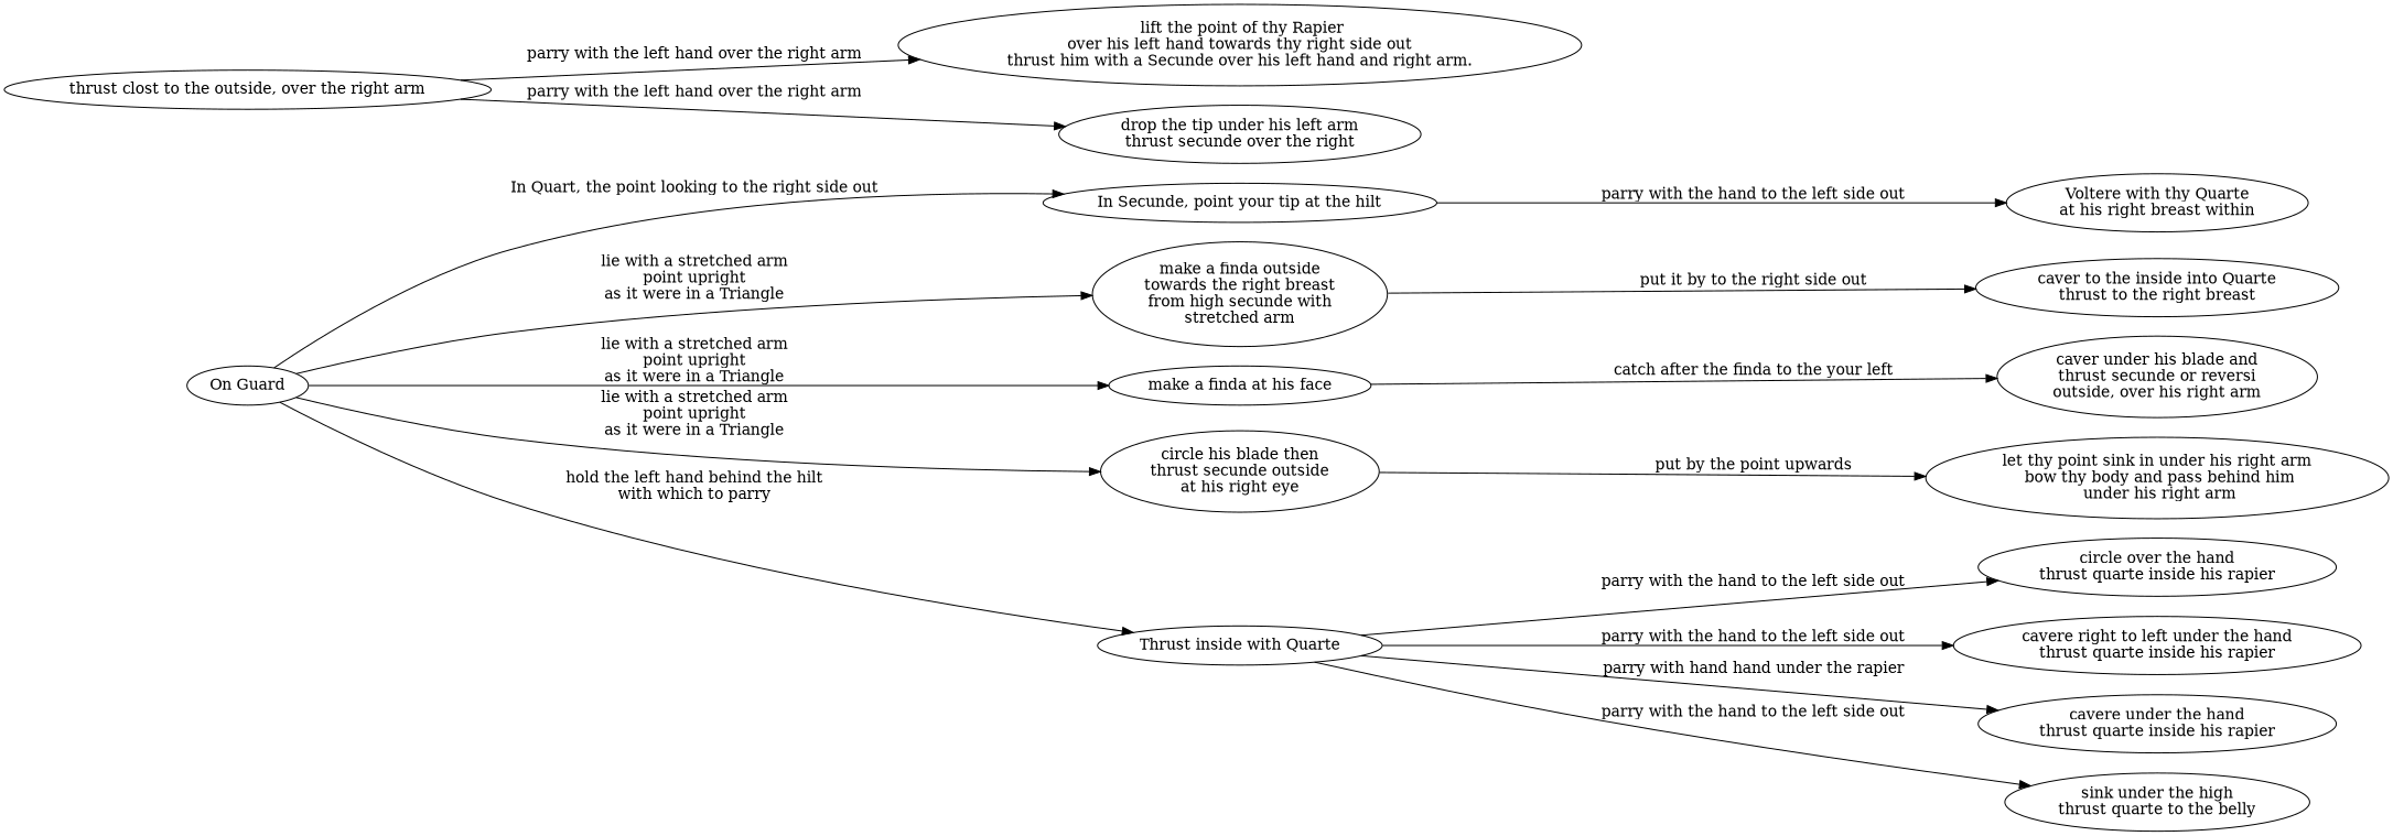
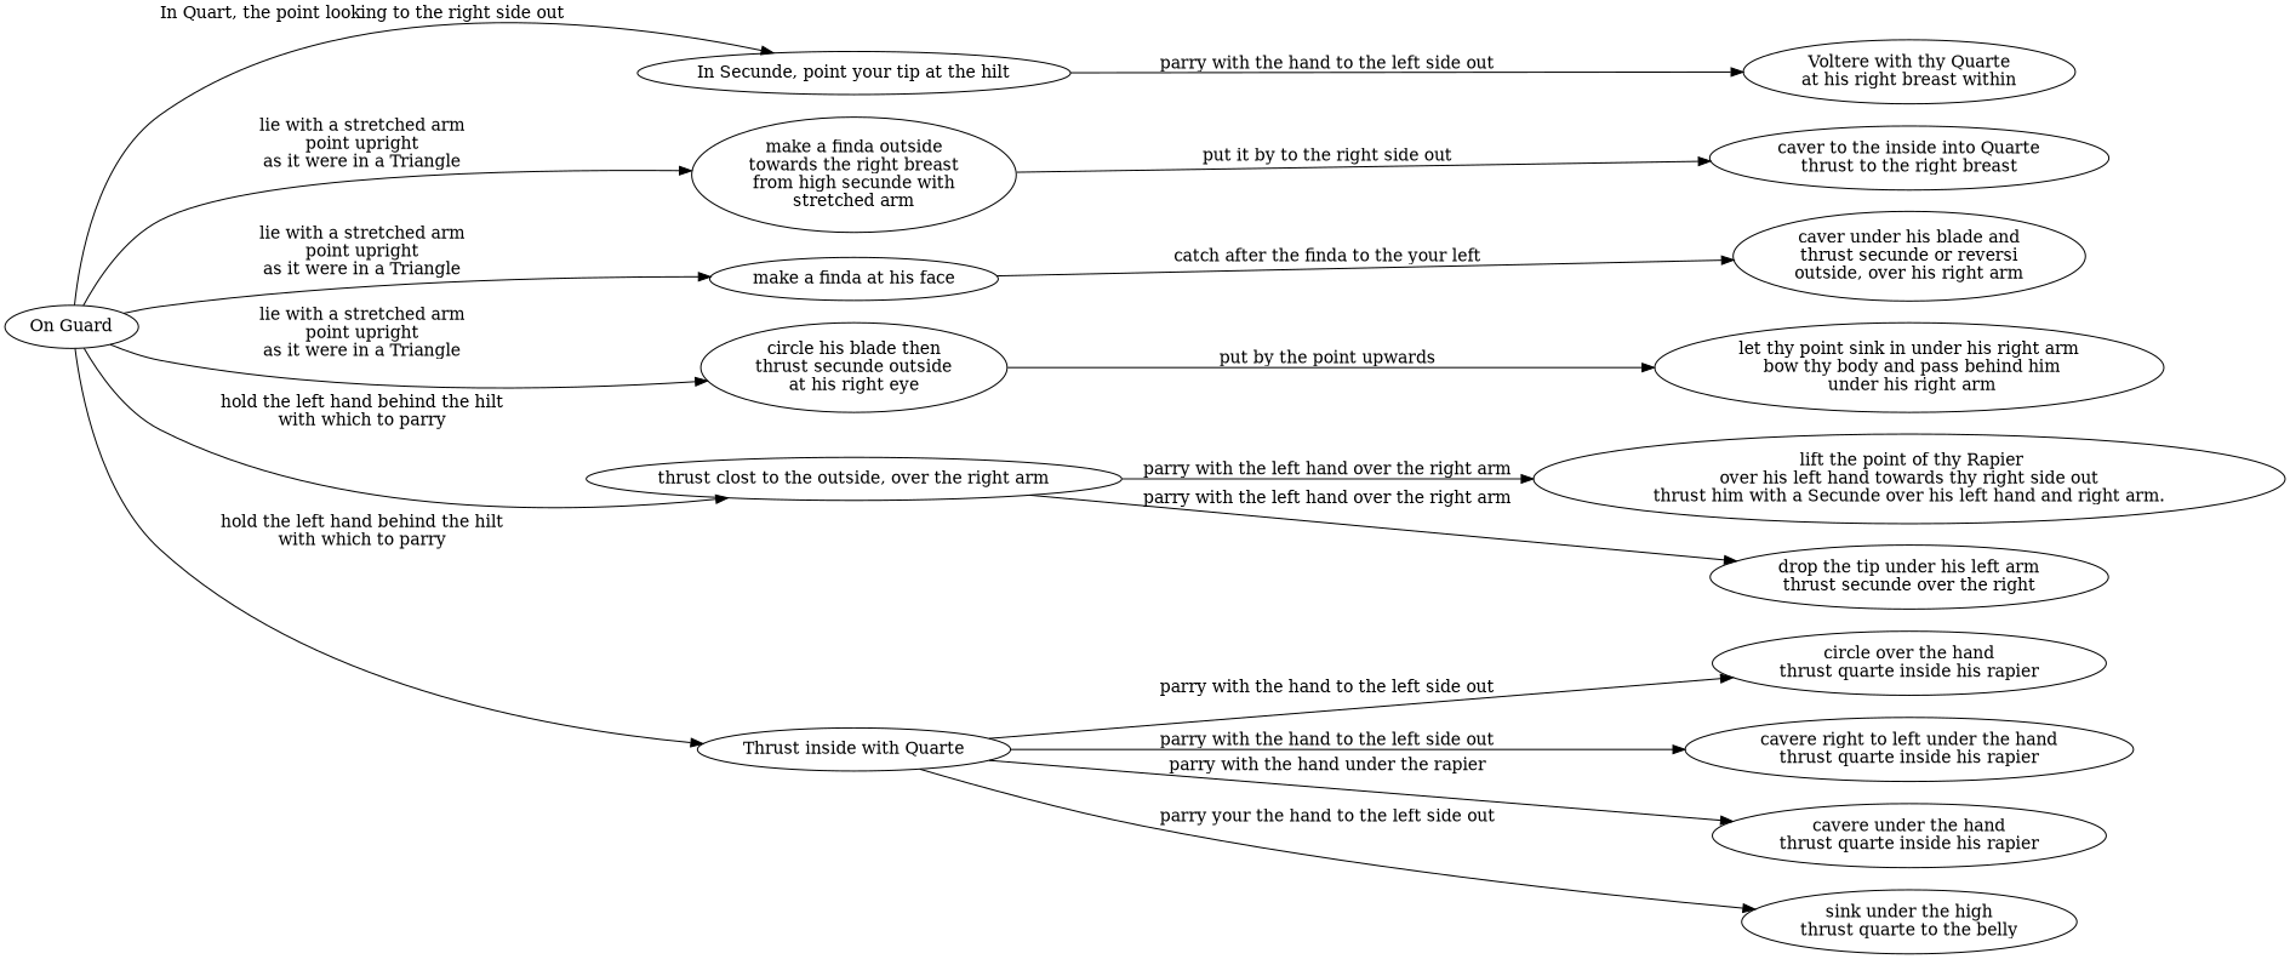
  digraph {
    rankdir=LR
    n1 [label="On Guard"]
    n2 [label="In Secunde, point your tip at the hilt"]
    n3 [label="make a finda outside\ntowards the right breast\nfrom high secunde with\nstretched arm"]
    n4 [label="make a finda at his face"]
    n5 [label="circle his blade then\nthrust secunde outside\nat his right eye"]
    n6 [label="thrust clost to the outside, over the right arm"]
    n7 [label="Thrust inside with Quarte"]
    n8 [label="Voltere with thy Quarte\nat his right breast within"]
    n9 [label="caver to the inside into Quarte\nthrust to the right breast"]
    n10 [label="caver under his blade and\nthrust secunde or reversi\noutside, over his right arm"]
    n11 [label="let thy point sink in under his right arm\n bow thy body and pass behind him\n under his right arm"]
    n12 [label=" lift the point of thy Rapier\nover his left hand towards thy right side out\nthrust him with a Secunde over his left hand and right arm."]
    n13 [label="drop the tip under his left arm\nthrust secunde over the right"]
    n14 [label="circle over the hand\nthrust quarte inside his rapier"]
    n15 [label="cavere right to left under the hand\nthrust quarte inside his rapier"]
    n16 [label="cavere under the hand\nthrust quarte inside his rapier"]
    n17 [label="sink under the high\nthrust quarte to the belly"]
    n1 -> n2 [label="In Quart, the point looking to the right side out"]
    n1 -> n3 [label="lie with a stretched arm\npoint upright\nas it were in a Triangle"]
    n1 -> n4 [label="lie with a stretched arm\npoint upright\nas it were in a Triangle"]
    n1 -> n5 [label="lie with a stretched arm\npoint upright\nas it were in a Triangle"]
+   n1 -> n6 [label="hold the left hand behind the hilt\nwith which to parry"]
    n1 -> n7 [label="hold the left hand behind the hilt\nwith which to parry"]
    n2 -> n8 [label="parry with the hand to the left side out"]
    n3 -> n9 [label="put it by to the right side out"]
    n4 -> n10 [label="catch after the finda to the your left"]
    n5 -> n11 [label="put by the point upwards"]
    n6 -> n12 [label="parry with the left hand over the right arm"]
    n6 -> n13 [label="parry with the left hand over the right arm"]
    n7 -> n14 [label="parry with the hand to the left side out"]
    n7 -> n15 [label="parry with the hand to the left side out"]
-   n7 -> n16 [label="parry with hand hand under the rapier"]
-   n7 -> n17 [label="parry with the hand to the left side out"]
+   n7 -> n16 [label="parry with the hand under the rapier"]
+   n7 -> n17 [label="parry your the hand to the left side out"]
  }
